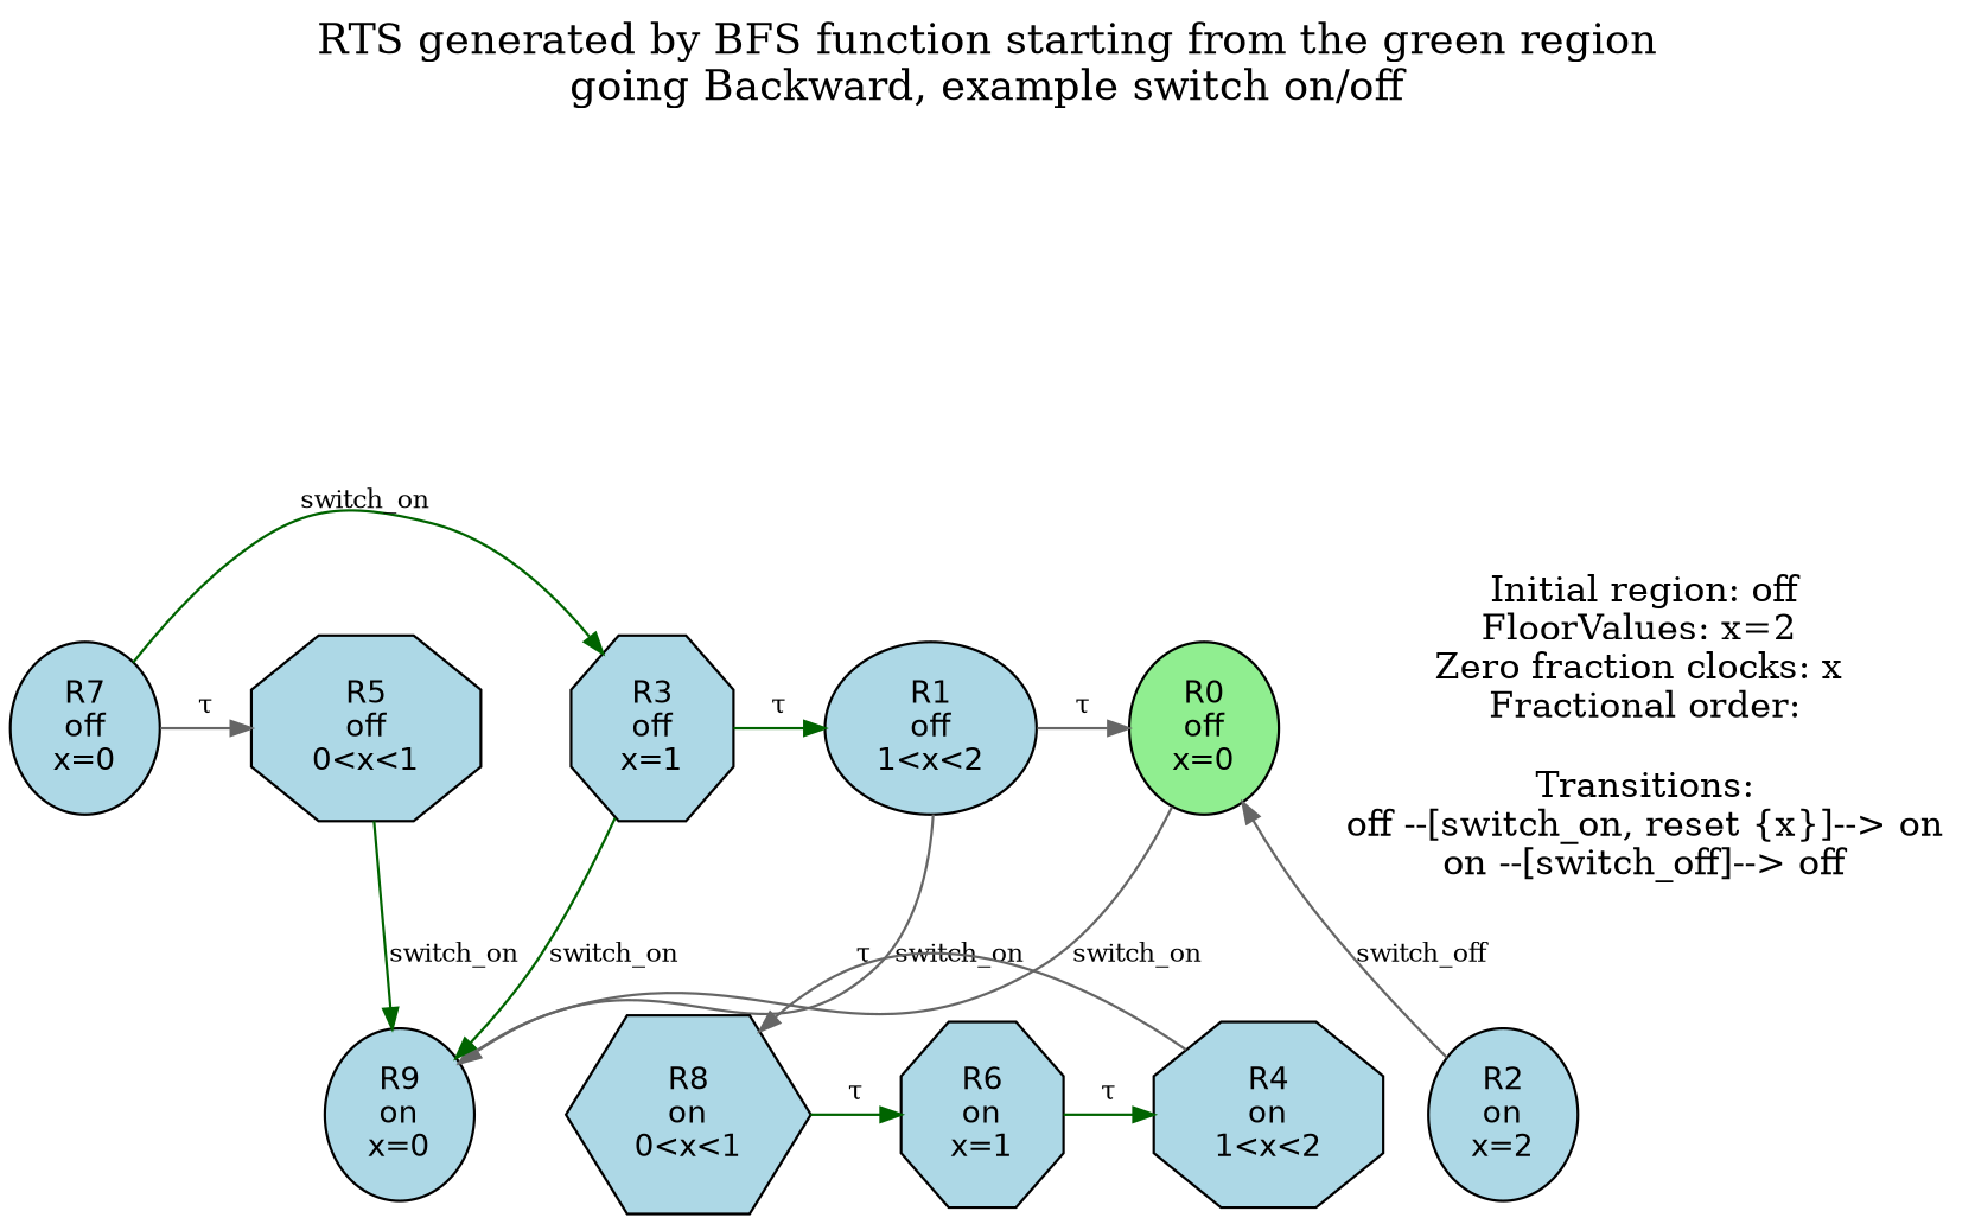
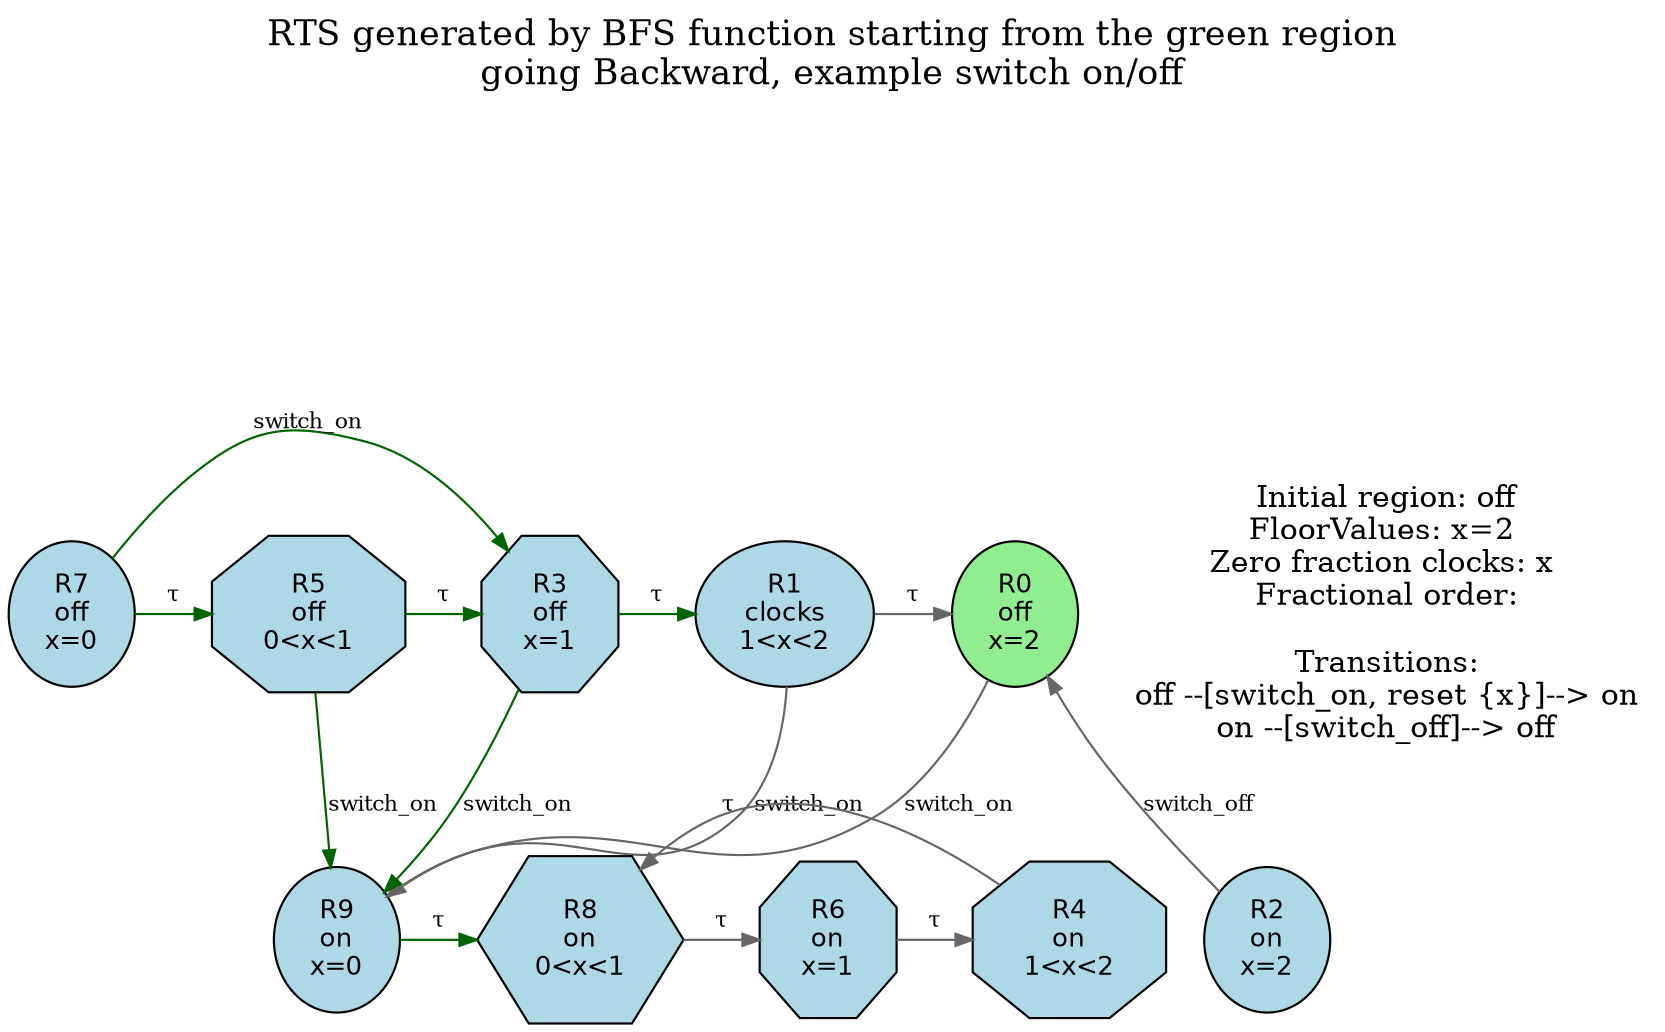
  digraph {
    fontsize=16
    label="RTS generated by BFS function starting from the green region\ngoing Backward, example switch on/off\n\n"
    labelloc=t
    rankdir=TB
    splines=true
    node [fillcolor=lightblue fontname=Helvetica fontsize=12 shape=ellipse style=filled]
    edge [arrowsize=0.8 color=gray40 fontsize=10]
-   n1 [fillcolor=lightgreen label="R0\noff\nx=0"]
-   n2 [label="R1\noff\n1<x<2"]
+   n1 [fillcolor=lightgreen label="R0\noff\nx=2"]
+   n2 [label="R1\nclocks\n1<x<2"]
    n3 [label="R3\noff\nx=1" shape=octagon]
    n4 [label="R5\noff\n0<x<1" shape=octagon]
    n5 [label="R7\noff\nx=0"]
    n6 [label="R2\non\nx=2"]
    n7 [label="R4\non\n1<x<2" shape=octagon]
    n8 [label="R6\non\nx=1" shape=octagon]
    n9 [label="R8\non\n0<x<1" shape=hexagon]
    n10 [label="R9\non\nx=0"]
    n11 [label="Initial region: off\nFloorValues: x=2 \nZero fraction clocks: x \nFractional order:\n\nTransitions:\noff --[switch_on, reset {x}]--> on\non --[switch_off]--> off\n" shape=plaintext fillcolor="" fontname="" fontsize="" style=""]
    subgraph sub_1 {
      rank=same
      n1
      n2
      n3
      n4
      n5
    }
    subgraph sub_2 {
      rank=same
      n6
      n7
      n8
      n9
      n10
    }
    n1 -> n10 [label=switch_on]
    n2 -> n1 [label="τ"]
    n2 -> n10 [label=switch_on]
    n3 -> n2 [color=darkgreen label="τ"]
    n3 -> n10 [color=darkgreen label=switch_on]
+   n4 -> n3 [color=darkgreen label="τ"]
    n4 -> n10 [color=darkgreen label=switch_on]
    n5 -> n3 [color=darkgreen label=switch_on]
-   n5 -> n4 [label="τ"]
+   n5 -> n4 [color=darkgreen label="τ"]
    n6 -> n1 [label=switch_off]
    n7 -> n9 [label="τ"]
-   n8 -> n7 [color=darkgreen label="τ"]
-   n9 -> n8 [color=darkgreen label="τ"]
+   n8 -> n7 [label="τ"]
+   n9 -> n8 [label="τ"]
+   n10 -> n9 [color=darkgreen label="τ"]
  }
